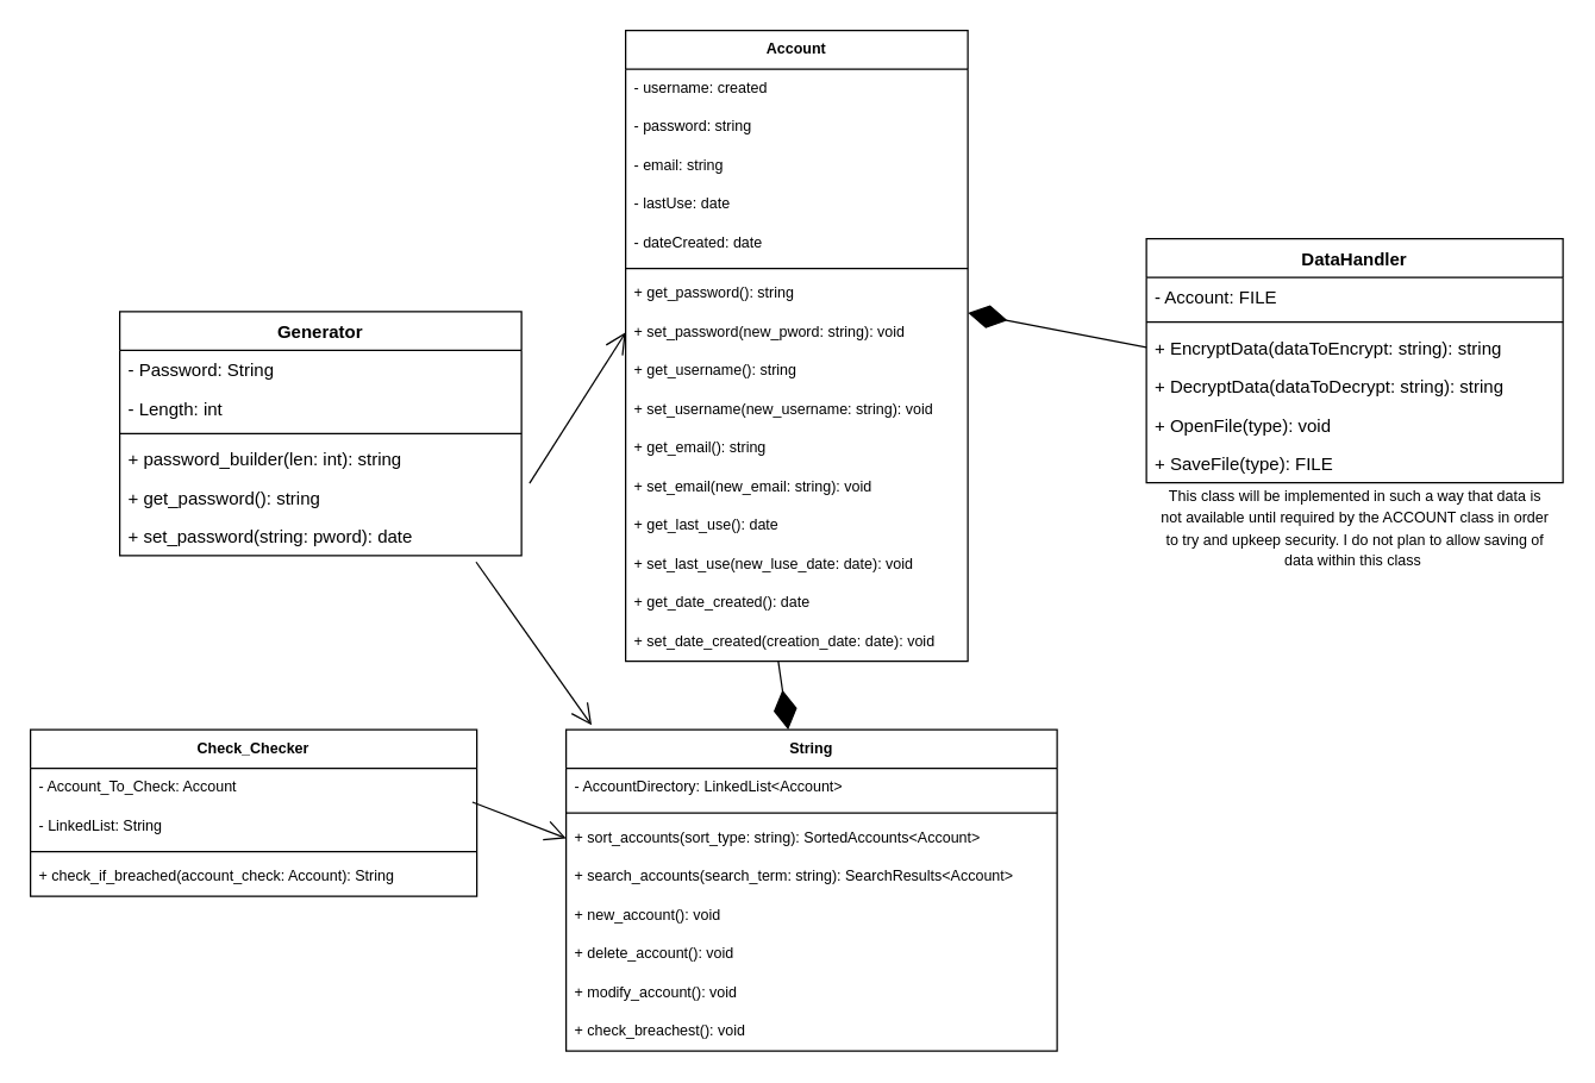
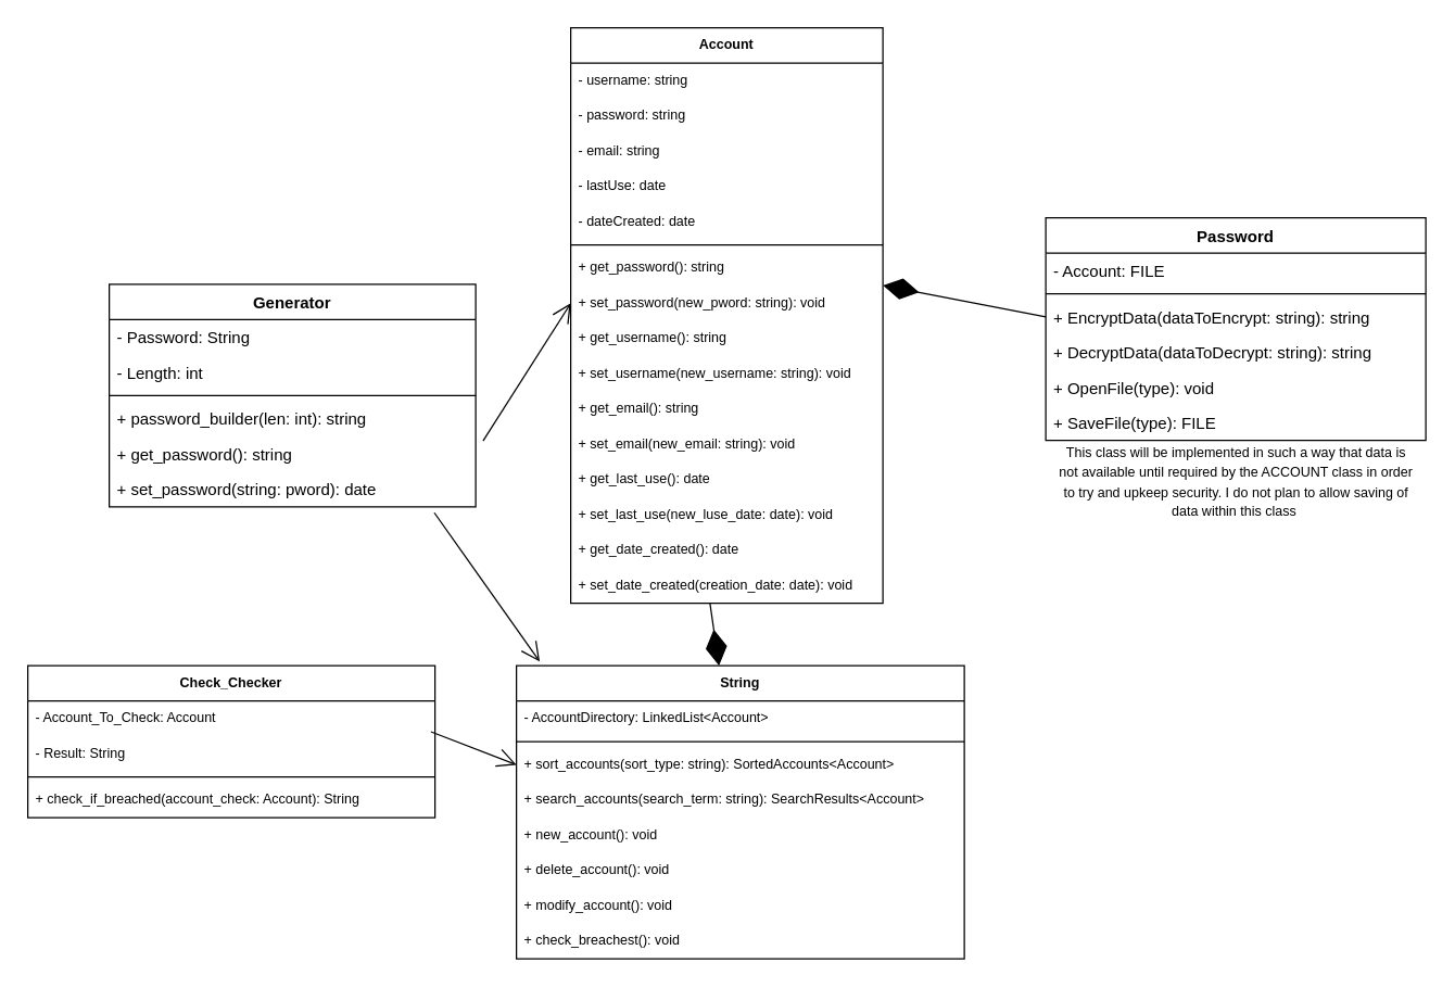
  <mxCell id="0" />
  <mxCell id="1" parent="0" />
  <mxCell id="2" value="" style="group" vertex="1" connectable="0" parent="1"><mxGeometry x="80" y="189" width="270" height="190" as="geometry" /></mxCell>
  <mxCell id="3" value="Generator" style="swimlane;fontStyle=1;align=center;verticalAlign=top;childLayout=stackLayout;horizontal=1;startSize=26;horizontalStack=0;resizeParent=1;resizeParentMax=0;resizeLast=0;collapsible=1;marginBottom=0;" vertex="1" parent="2"><mxGeometry y="20" width="270" height="164" as="geometry" /></mxCell>
  <mxCell id="4" value="- Password: String" style="text;strokeColor=none;fillColor=none;align=left;verticalAlign=top;spacingLeft=4;spacingRight=4;overflow=hidden;rotatable=0;points=[[0,0.5],[1,0.5]];portConstraint=eastwest;" vertex="1" parent="3"><mxGeometry y="26" width="270" height="26" as="geometry" /></mxCell>
  <mxCell id="5" value="- Length: int" style="text;strokeColor=none;fillColor=none;align=left;verticalAlign=top;spacingLeft=4;spacingRight=4;overflow=hidden;rotatable=0;points=[[0,0.5],[1,0.5]];portConstraint=eastwest;" vertex="1" parent="3"><mxGeometry y="52" width="270" height="26" as="geometry" /></mxCell>
  <mxCell id="6" value="" style="line;strokeWidth=1;fillColor=none;align=left;verticalAlign=middle;spacingTop=-1;spacingLeft=3;spacingRight=3;rotatable=0;labelPosition=right;points=[];portConstraint=eastwest;" vertex="1" parent="3"><mxGeometry y="78" width="270" height="8" as="geometry" /></mxCell>
  <mxCell id="7" value="+ password_builder(len: int): string" style="text;strokeColor=none;fillColor=none;align=left;verticalAlign=top;spacingLeft=4;spacingRight=4;overflow=hidden;rotatable=0;points=[[0,0.5],[1,0.5]];portConstraint=eastwest;" vertex="1" parent="3"><mxGeometry y="86" width="270" height="26" as="geometry" /></mxCell>
  <mxCell id="8" value="+ get_password(): string" style="text;strokeColor=none;fillColor=none;align=left;verticalAlign=top;spacingLeft=4;spacingRight=4;overflow=hidden;rotatable=0;points=[[0,0.5],[1,0.5]];portConstraint=eastwest;" vertex="1" parent="3"><mxGeometry y="112" width="270" height="26" as="geometry" /></mxCell>
  <mxCell id="9" value="+ set_password(string: pword): date" style="text;strokeColor=none;fillColor=none;align=left;verticalAlign=top;spacingLeft=4;spacingRight=4;overflow=hidden;rotatable=0;points=[[0,0.5],[1,0.5]];portConstraint=eastwest;" vertex="1" parent="3"><mxGeometry y="138" width="270" height="26" as="geometry" /></mxCell>
  <mxCell id="10" value="" style="group" vertex="1" connectable="0" parent="1"><mxGeometry x="770" y="160" width="280" height="224" as="geometry" /></mxCell>
- <mxCell id="11" value="DataHandler" style="swimlane;fontStyle=1;align=center;verticalAlign=top;childLayout=stackLayout;horizontal=1;startSize=26;horizontalStack=0;resizeParent=1;resizeParentMax=0;resizeLast=0;collapsible=1;marginBottom=0;" vertex="1" parent="10"><mxGeometry width="280" height="164" as="geometry" /></mxCell>
+ <mxCell id="11" value="Password" style="swimlane;fontStyle=1;align=center;verticalAlign=top;childLayout=stackLayout;horizontal=1;startSize=26;horizontalStack=0;resizeParent=1;resizeParentMax=0;resizeLast=0;collapsible=1;marginBottom=0;" vertex="1" parent="10"><mxGeometry width="280" height="164" as="geometry" /></mxCell>
  <mxCell id="12" value="- Account: FILE" style="text;strokeColor=none;fillColor=none;align=left;verticalAlign=top;spacingLeft=4;spacingRight=4;overflow=hidden;rotatable=0;points=[[0,0.5],[1,0.5]];portConstraint=eastwest;" vertex="1" parent="11"><mxGeometry y="26" width="280" height="26" as="geometry" /></mxCell>
  <mxCell id="13" value="" style="line;strokeWidth=1;fillColor=none;align=left;verticalAlign=middle;spacingTop=-1;spacingLeft=3;spacingRight=3;rotatable=0;labelPosition=right;points=[];portConstraint=eastwest;" vertex="1" parent="11"><mxGeometry y="52" width="280" height="8" as="geometry" /></mxCell>
  <mxCell id="14" value="+ EncryptData(dataToEncrypt: string): string" style="text;strokeColor=none;fillColor=none;align=left;verticalAlign=top;spacingLeft=4;spacingRight=4;overflow=hidden;rotatable=0;points=[[0,0.5],[1,0.5]];portConstraint=eastwest;" vertex="1" parent="11"><mxGeometry y="60" width="280" height="26" as="geometry" /></mxCell>
  <mxCell id="15" value="+ DecryptData(dataToDecrypt: string): string" style="text;strokeColor=none;fillColor=none;align=left;verticalAlign=top;spacingLeft=4;spacingRight=4;overflow=hidden;rotatable=0;points=[[0,0.5],[1,0.5]];portConstraint=eastwest;" vertex="1" parent="11"><mxGeometry y="86" width="280" height="26" as="geometry" /></mxCell>
  <mxCell id="16" value="+ OpenFile(type): void" style="text;strokeColor=none;fillColor=none;align=left;verticalAlign=top;spacingLeft=4;spacingRight=4;overflow=hidden;rotatable=0;points=[[0,0.5],[1,0.5]];portConstraint=eastwest;" vertex="1" parent="11"><mxGeometry y="112" width="280" height="26" as="geometry" /></mxCell>
  <mxCell id="17" value="+ SaveFile(type): FILE" style="text;strokeColor=none;fillColor=none;align=left;verticalAlign=top;spacingLeft=4;spacingRight=4;overflow=hidden;rotatable=0;points=[[0,0.5],[1,0.5]];portConstraint=eastwest;" vertex="1" parent="11"><mxGeometry y="138" width="280" height="26" as="geometry" /></mxCell>
  <mxCell id="18" value="&lt;div&gt;&lt;font style=&quot;font-size: 10px&quot;&gt;This class will be implemented in such a way that data is &lt;br&gt;&lt;/font&gt;&lt;/div&gt;&lt;div&gt;&lt;font style=&quot;font-size: 10px&quot;&gt;not available until required by the ACCOUNT class in order&lt;/font&gt;&lt;/div&gt;&lt;div&gt;&lt;font style=&quot;font-size: 10px&quot;&gt;to try and upkeep security. I do not plan to allow saving of &lt;br&gt;&lt;/font&gt;&lt;/div&gt;&lt;div&gt;&lt;font style=&quot;font-size: 10px&quot;&gt;data within this class&amp;nbsp; &lt;/font&gt;&lt;/div&gt;" style="text;html=1;align=center;verticalAlign=middle;resizable=0;points=[];autosize=1;strokeColor=none;fillColor=none;" vertex="1" parent="10"><mxGeometry y="164" width="280" height="60" as="geometry" /></mxCell>
  <mxCell id="19" value="Account" style="swimlane;fontStyle=1;align=center;verticalAlign=top;childLayout=stackLayout;horizontal=1;startSize=26;horizontalStack=0;resizeParent=1;resizeParentMax=0;resizeLast=0;collapsible=1;marginBottom=0;fontSize=10;" vertex="1" parent="1"><mxGeometry x="420" y="20" width="230" height="424" as="geometry" /></mxCell>
- <mxCell id="20" value="- username: created" style="text;strokeColor=none;fillColor=none;align=left;verticalAlign=top;spacingLeft=4;spacingRight=4;overflow=hidden;rotatable=0;points=[[0,0.5],[1,0.5]];portConstraint=eastwest;fontSize=10;" vertex="1" parent="19"><mxGeometry y="26" width="230" height="26" as="geometry" /></mxCell>
+ <mxCell id="20" value="- username: string" style="text;strokeColor=none;fillColor=none;align=left;verticalAlign=top;spacingLeft=4;spacingRight=4;overflow=hidden;rotatable=0;points=[[0,0.5],[1,0.5]];portConstraint=eastwest;fontSize=10;" vertex="1" parent="19"><mxGeometry y="26" width="230" height="26" as="geometry" /></mxCell>
  <mxCell id="21" value="- password: string" style="text;strokeColor=none;fillColor=none;align=left;verticalAlign=top;spacingLeft=4;spacingRight=4;overflow=hidden;rotatable=0;points=[[0,0.5],[1,0.5]];portConstraint=eastwest;fontSize=10;" vertex="1" parent="19"><mxGeometry y="52" width="230" height="26" as="geometry" /></mxCell>
  <mxCell id="22" value="- email: string" style="text;strokeColor=none;fillColor=none;align=left;verticalAlign=top;spacingLeft=4;spacingRight=4;overflow=hidden;rotatable=0;points=[[0,0.5],[1,0.5]];portConstraint=eastwest;fontSize=10;" vertex="1" parent="19"><mxGeometry y="78" width="230" height="26" as="geometry" /></mxCell>
  <mxCell id="23" value="- lastUse: date" style="text;strokeColor=none;fillColor=none;align=left;verticalAlign=top;spacingLeft=4;spacingRight=4;overflow=hidden;rotatable=0;points=[[0,0.5],[1,0.5]];portConstraint=eastwest;fontSize=10;" vertex="1" parent="19"><mxGeometry y="104" width="230" height="26" as="geometry" /></mxCell>
  <mxCell id="24" value="- dateCreated: date" style="text;strokeColor=none;fillColor=none;align=left;verticalAlign=top;spacingLeft=4;spacingRight=4;overflow=hidden;rotatable=0;points=[[0,0.5],[1,0.5]];portConstraint=eastwest;fontSize=10;" vertex="1" parent="19"><mxGeometry y="130" width="230" height="26" as="geometry" /></mxCell>
  <mxCell id="25" value="" style="line;strokeWidth=1;fillColor=none;align=left;verticalAlign=middle;spacingTop=-1;spacingLeft=3;spacingRight=3;rotatable=0;labelPosition=right;points=[];portConstraint=eastwest;fontSize=10;" vertex="1" parent="19"><mxGeometry y="156" width="230" height="8" as="geometry" /></mxCell>
  <mxCell id="26" value="+ get_password(): string" style="text;strokeColor=none;fillColor=none;align=left;verticalAlign=top;spacingLeft=4;spacingRight=4;overflow=hidden;rotatable=0;points=[[0,0.5],[1,0.5]];portConstraint=eastwest;fontSize=10;" vertex="1" parent="19"><mxGeometry y="164" width="230" height="26" as="geometry" /></mxCell>
  <mxCell id="27" value="+ set_password(new_pword: string): void" style="text;strokeColor=none;fillColor=none;align=left;verticalAlign=top;spacingLeft=4;spacingRight=4;overflow=hidden;rotatable=0;points=[[0,0.5],[1,0.5]];portConstraint=eastwest;fontSize=10;" vertex="1" parent="19"><mxGeometry y="190" width="230" height="26" as="geometry" /></mxCell>
  <mxCell id="28" value="+ get_username(): string" style="text;strokeColor=none;fillColor=none;align=left;verticalAlign=top;spacingLeft=4;spacingRight=4;overflow=hidden;rotatable=0;points=[[0,0.5],[1,0.5]];portConstraint=eastwest;fontSize=10;" vertex="1" parent="19"><mxGeometry y="216" width="230" height="26" as="geometry" /></mxCell>
  <mxCell id="29" value="+ set_username(new_username: string): void" style="text;strokeColor=none;fillColor=none;align=left;verticalAlign=top;spacingLeft=4;spacingRight=4;overflow=hidden;rotatable=0;points=[[0,0.5],[1,0.5]];portConstraint=eastwest;fontSize=10;" vertex="1" parent="19"><mxGeometry y="242" width="230" height="26" as="geometry" /></mxCell>
  <mxCell id="30" value="+ get_email(): string" style="text;strokeColor=none;fillColor=none;align=left;verticalAlign=top;spacingLeft=4;spacingRight=4;overflow=hidden;rotatable=0;points=[[0,0.5],[1,0.5]];portConstraint=eastwest;fontSize=10;" vertex="1" parent="19"><mxGeometry y="268" width="230" height="26" as="geometry" /></mxCell>
  <mxCell id="31" value="+ set_email(new_email: string): void" style="text;strokeColor=none;fillColor=none;align=left;verticalAlign=top;spacingLeft=4;spacingRight=4;overflow=hidden;rotatable=0;points=[[0,0.5],[1,0.5]];portConstraint=eastwest;fontSize=10;" vertex="1" parent="19"><mxGeometry y="294" width="230" height="26" as="geometry" /></mxCell>
  <mxCell id="32" value="+ get_last_use(): date" style="text;strokeColor=none;fillColor=none;align=left;verticalAlign=top;spacingLeft=4;spacingRight=4;overflow=hidden;rotatable=0;points=[[0,0.5],[1,0.5]];portConstraint=eastwest;fontSize=10;" vertex="1" parent="19"><mxGeometry y="320" width="230" height="26" as="geometry" /></mxCell>
  <mxCell id="33" value="+ set_last_use(new_luse_date: date): void" style="text;strokeColor=none;fillColor=none;align=left;verticalAlign=top;spacingLeft=4;spacingRight=4;overflow=hidden;rotatable=0;points=[[0,0.5],[1,0.5]];portConstraint=eastwest;fontSize=10;" vertex="1" parent="19"><mxGeometry y="346" width="230" height="26" as="geometry" /></mxCell>
  <mxCell id="34" value="+ get_date_created(): date" style="text;strokeColor=none;fillColor=none;align=left;verticalAlign=top;spacingLeft=4;spacingRight=4;overflow=hidden;rotatable=0;points=[[0,0.5],[1,0.5]];portConstraint=eastwest;fontSize=10;" vertex="1" parent="19"><mxGeometry y="372" width="230" height="26" as="geometry" /></mxCell>
  <mxCell id="35" value="+ set_date_created(creation_date: date): void" style="text;strokeColor=none;fillColor=none;align=left;verticalAlign=top;spacingLeft=4;spacingRight=4;overflow=hidden;rotatable=0;points=[[0,0.5],[1,0.5]];portConstraint=eastwest;fontSize=10;" vertex="1" parent="19"><mxGeometry y="398" width="230" height="26" as="geometry" /></mxCell>
  <mxCell id="36" value="String" style="swimlane;fontStyle=1;align=center;verticalAlign=top;childLayout=stackLayout;horizontal=1;startSize=26;horizontalStack=0;resizeParent=1;resizeParentMax=0;resizeLast=0;collapsible=1;marginBottom=0;fontSize=10;" vertex="1" parent="1"><mxGeometry x="380" y="490" width="330" height="216" as="geometry" /></mxCell>
  <mxCell id="37" value="- AccountDirectory: LinkedList&lt;Account&gt; " style="text;strokeColor=none;fillColor=none;align=left;verticalAlign=top;spacingLeft=4;spacingRight=4;overflow=hidden;rotatable=0;points=[[0,0.5],[1,0.5]];portConstraint=eastwest;fontSize=10;" vertex="1" parent="36"><mxGeometry y="26" width="330" height="26" as="geometry" /></mxCell>
  <mxCell id="38" value="" style="line;strokeWidth=1;fillColor=none;align=left;verticalAlign=middle;spacingTop=-1;spacingLeft=3;spacingRight=3;rotatable=0;labelPosition=right;points=[];portConstraint=eastwest;fontSize=10;" vertex="1" parent="36"><mxGeometry y="52" width="330" height="8" as="geometry" /></mxCell>
  <mxCell id="39" value="+ sort_accounts(sort_type: string): SortedAccounts&lt;Account&gt;" style="text;strokeColor=none;fillColor=none;align=left;verticalAlign=top;spacingLeft=4;spacingRight=4;overflow=hidden;rotatable=0;points=[[0,0.5],[1,0.5]];portConstraint=eastwest;fontSize=10;" vertex="1" parent="36"><mxGeometry y="60" width="330" height="26" as="geometry" /></mxCell>
  <mxCell id="40" value="+ search_accounts(search_term: string): SearchResults&lt;Account&gt;" style="text;strokeColor=none;fillColor=none;align=left;verticalAlign=top;spacingLeft=4;spacingRight=4;overflow=hidden;rotatable=0;points=[[0,0.5],[1,0.5]];portConstraint=eastwest;fontSize=10;" vertex="1" parent="36"><mxGeometry y="86" width="330" height="26" as="geometry" /></mxCell>
  <mxCell id="41" value="+ new_account(): void" style="text;strokeColor=none;fillColor=none;align=left;verticalAlign=top;spacingLeft=4;spacingRight=4;overflow=hidden;rotatable=0;points=[[0,0.5],[1,0.5]];portConstraint=eastwest;fontSize=10;" vertex="1" parent="36"><mxGeometry y="112" width="330" height="26" as="geometry" /></mxCell>
  <mxCell id="42" value="+ delete_account(): void" style="text;strokeColor=none;fillColor=none;align=left;verticalAlign=top;spacingLeft=4;spacingRight=4;overflow=hidden;rotatable=0;points=[[0,0.5],[1,0.5]];portConstraint=eastwest;fontSize=10;" vertex="1" parent="36"><mxGeometry y="138" width="330" height="26" as="geometry" /></mxCell>
  <mxCell id="43" value="+ modify_account(): void" style="text;strokeColor=none;fillColor=none;align=left;verticalAlign=top;spacingLeft=4;spacingRight=4;overflow=hidden;rotatable=0;points=[[0,0.5],[1,0.5]];portConstraint=eastwest;fontSize=10;" vertex="1" parent="36"><mxGeometry y="164" width="330" height="26" as="geometry" /></mxCell>
  <mxCell id="44" value="+ check_breachest(): void" style="text;strokeColor=none;fillColor=none;align=left;verticalAlign=top;spacingLeft=4;spacingRight=4;overflow=hidden;rotatable=0;points=[[0,0.5],[1,0.5]];portConstraint=eastwest;fontSize=10;" vertex="1" parent="36"><mxGeometry y="190" width="330" height="26" as="geometry" /></mxCell>
  <mxCell id="45" value="Check_Checker" style="swimlane;fontStyle=1;align=center;verticalAlign=top;childLayout=stackLayout;horizontal=1;startSize=26;horizontalStack=0;resizeParent=1;resizeParentMax=0;resizeLast=0;collapsible=1;marginBottom=0;fontSize=10;" vertex="1" parent="1"><mxGeometry x="20" y="490" width="300" height="112" as="geometry" /></mxCell>
  <mxCell id="46" value="- Account_To_Check: Account" style="text;strokeColor=none;fillColor=none;align=left;verticalAlign=top;spacingLeft=4;spacingRight=4;overflow=hidden;rotatable=0;points=[[0,0.5],[1,0.5]];portConstraint=eastwest;fontSize=10;" vertex="1" parent="45"><mxGeometry y="26" width="300" height="26" as="geometry" /></mxCell>
- <mxCell id="47" value="- LinkedList: String" style="text;strokeColor=none;fillColor=none;align=left;verticalAlign=top;spacingLeft=4;spacingRight=4;overflow=hidden;rotatable=0;points=[[0,0.5],[1,0.5]];portConstraint=eastwest;fontSize=10;" vertex="1" parent="45"><mxGeometry y="52" width="300" height="26" as="geometry" /></mxCell>
+ <mxCell id="47" value="- Result: String" style="text;strokeColor=none;fillColor=none;align=left;verticalAlign=top;spacingLeft=4;spacingRight=4;overflow=hidden;rotatable=0;points=[[0,0.5],[1,0.5]];portConstraint=eastwest;fontSize=10;" vertex="1" parent="45"><mxGeometry y="52" width="300" height="26" as="geometry" /></mxCell>
  <mxCell id="48" value="" style="line;strokeWidth=1;fillColor=none;align=left;verticalAlign=middle;spacingTop=-1;spacingLeft=3;spacingRight=3;rotatable=0;labelPosition=right;points=[];portConstraint=eastwest;fontSize=10;" vertex="1" parent="45"><mxGeometry y="78" width="300" height="8" as="geometry" /></mxCell>
  <mxCell id="49" value="+ check_if_breached(account_check: Account): String" style="text;strokeColor=none;fillColor=none;align=left;verticalAlign=top;spacingLeft=4;spacingRight=4;overflow=hidden;rotatable=0;points=[[0,0.5],[1,0.5]];portConstraint=eastwest;fontSize=10;" vertex="1" parent="45"><mxGeometry y="86" width="300" height="26" as="geometry" /></mxCell>
  <mxCell id="50" value="" style="endArrow=diamondThin;endFill=1;endSize=24;html=1;rounded=0;fontSize=10;exitX=0;exitY=0.5;exitDx=0;exitDy=0;entryX=1.001;entryY=-0.006;entryDx=0;entryDy=0;entryPerimeter=0;" edge="1" parent="1" source="14" target="27"><mxGeometry width="160" relative="1" as="geometry"><mxPoint x="80" y="820" as="sourcePoint" /><mxPoint x="710" y="130" as="targetPoint" /></mxGeometry></mxCell>
  <mxCell id="51" value="" style="endArrow=open;endFill=1;endSize=12;html=1;rounded=0;fontSize=10;exitX=0.887;exitY=1.165;exitDx=0;exitDy=0;exitPerimeter=0;entryX=0.052;entryY=-0.014;entryDx=0;entryDy=0;entryPerimeter=0;" edge="1" parent="1" source="9" target="36"><mxGeometry width="160" relative="1" as="geometry"><mxPoint x="610" y="490" as="sourcePoint" /><mxPoint x="770" y="490" as="targetPoint" /></mxGeometry></mxCell>
  <mxCell id="52" value="" style="endArrow=open;endFill=1;endSize=12;html=1;rounded=0;fontSize=10;exitX=1.02;exitY=0.132;exitDx=0;exitDy=0;exitPerimeter=0;entryX=0;entryY=0.5;entryDx=0;entryDy=0;" edge="1" parent="1" source="8" target="27"><mxGeometry width="160" relative="1" as="geometry"><mxPoint x="610" y="490" as="sourcePoint" /><mxPoint x="400" y="340" as="targetPoint" /></mxGeometry></mxCell>
  <mxCell id="53" value="" style="endArrow=open;endFill=1;endSize=12;html=1;rounded=0;fontSize=10;exitX=0.99;exitY=-0.126;exitDx=0;exitDy=0;exitPerimeter=0;entryX=0;entryY=0.5;entryDx=0;entryDy=0;" edge="1" parent="1" source="47" target="39"><mxGeometry width="160" relative="1" as="geometry"><mxPoint x="610" y="490" as="sourcePoint" /><mxPoint x="770" y="490" as="targetPoint" /></mxGeometry></mxCell>
  <mxCell id="54" value="" style="endArrow=diamondThin;endFill=1;endSize=24;html=1;rounded=0;fontSize=10;exitX=0.446;exitY=1;exitDx=0;exitDy=0;exitPerimeter=0;" edge="1" parent="1" source="35" target="36"><mxGeometry width="160" relative="1" as="geometry"><mxPoint x="510" y="440" as="sourcePoint" /><mxPoint x="580" y="530" as="targetPoint" /></mxGeometry></mxCell>
